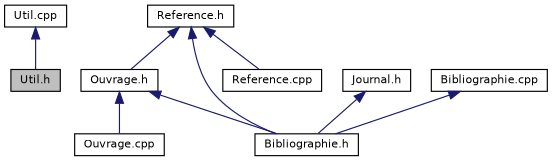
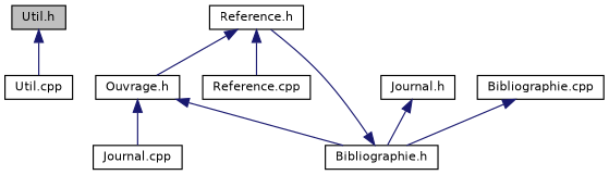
  digraph {
    node [color=black fillcolor=white fontname=Helvetica fontsize=10 shape=record style=filled]
    edge [color=midnightblue dir=back fontname=Helvetica fontsize=10 labelfontname=Helvetica labelfontsize=10 style=solid]
    n1 [fillcolor=grey75 fontcolor=black height=0.2 label="Util.h" width=0.4]
    n2 [height=0.2 label="Util.cpp" width=0.4]
    n3 [height=0.2 label="Reference.h" width=0.4]
    n4 [height=0.2 label="Bibliographie.h" width=0.4]
    n5 [height=0.2 label="Ouvrage.h" width=0.4]
    n6 [height=0.2 label="Reference.cpp" width=0.4]
-   n7 [height=0.2 label="Ouvrage.cpp" width=0.4]
+   n7 [height=0.2 label="Journal.cpp" width=0.4]
    n8 [height=0.2 label="Journal.h" width=0.4]
    n9 [height=0.2 label="Bibliographie.cpp" width=0.4]
-   n2 -> n1
-   n3 -> n4
+   n1 -> n2
+   n4 -> n3
    n3 -> n5
    n3 -> n6
    n5 -> n4
    n5 -> n7
    n8 -> n4
    n9 -> n4
  }
